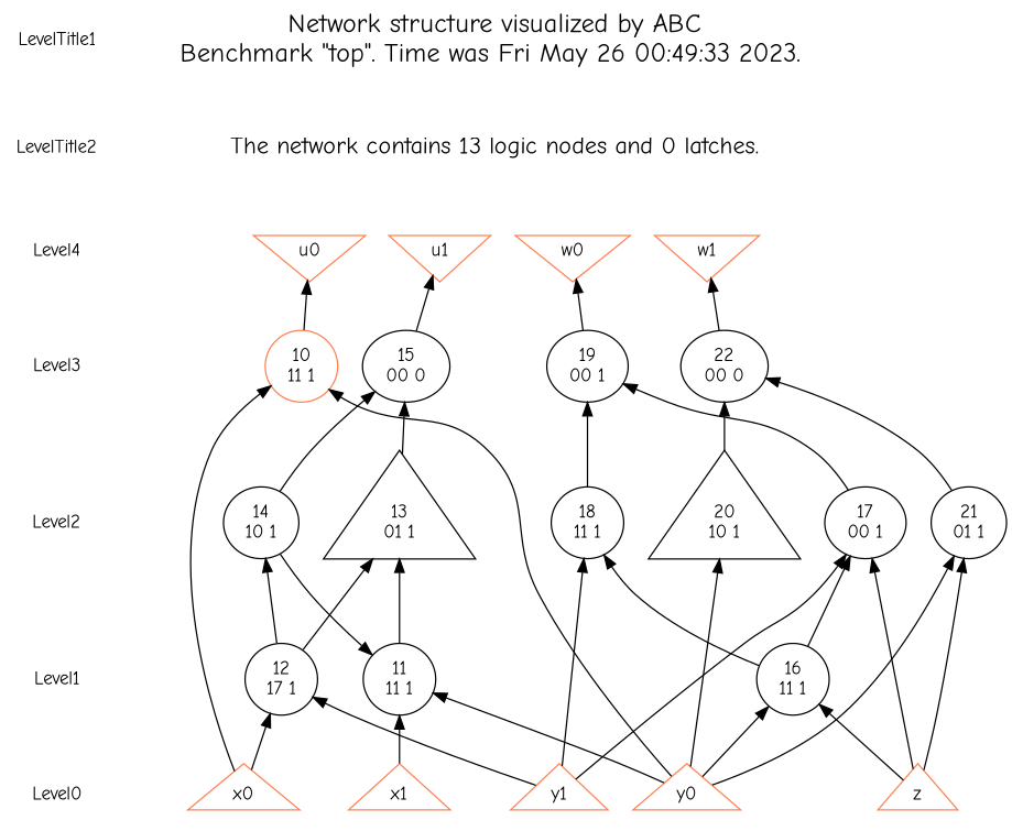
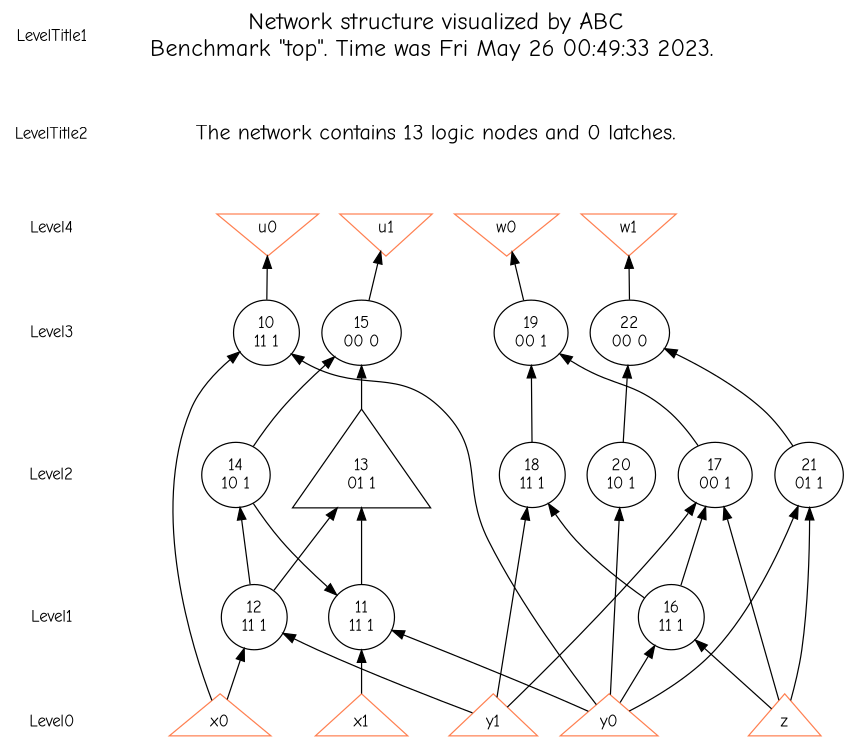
  digraph {
    fontname="Comic Neue"
    node [fontname="Comic Neue" shape=ellipse]
    edge [dir=back fontname="Comic Neue" style=solid]
    LevelTitle1 [shape=plaintext]
    LevelTitle2 [shape=plaintext]
    Level4 [shape=plaintext]
    Level3 [shape=plaintext]
    Level2 [shape=plaintext]
    Level1 [shape=plaintext]
    Level0 [shape=plaintext]
    n8 [fontsize=20 label="Network structure visualized by ABC\nBenchmark \"top\". Time was Fri May 26 00:49:33 2023. " shape=plaintext]
    n9 [fontsize=18 label="The network contains 13 logic nodes and 0 latches.\n" shape=plaintext]
    n10 [color=coral fillcolor=coral label=u0 shape=invtriangle]
    n11 [color=coral fillcolor=coral label=u1 shape=invtriangle]
    n12 [color=coral fillcolor=coral label=w0 shape=invtriangle]
    n13 [color=coral fillcolor=coral label=w1 shape=invtriangle]
-   n14 [label="10\n11 1" color=coral]
+   n14 [label="10\n11 1"]
    n15 [label="15\n00 0"]
    n16 [label="19\n00 1"]
    n17 [label="22\n00 0"]
    n18 [label="13\n01 1" shape=triangle]
    n19 [label="14\n10 1"]
    n20 [label="17\n00 1"]
    n21 [label="18\n11 1"]
-   n22 [label="20\n10 1" shape=triangle]
+   n22 [label="20\n10 1"]
    n23 [label="21\n01 1"]
    n24 [label="11\n11 1"]
-   n25 [label="12\n17 1"]
+   n25 [label="12\n11 1"]
    n26 [label="16\n11 1"]
    n27 [color=coral fillcolor=coral label=x0 shape=triangle]
    n28 [color=coral fillcolor=coral label=x1 shape=triangle]
    n29 [color=coral fillcolor=coral label=y1 shape=triangle]
    n30 [color=coral fillcolor=coral label=y0 shape=triangle]
    n31 [color=coral fillcolor=coral label=z shape=triangle]
    subgraph sub_1 {
      LevelTitle1
      LevelTitle2
      Level4
      Level3
      Level2
      Level1
      Level0
    }
    subgraph sub_2 {
      rank=same
      LevelTitle1
      n8
    }
    subgraph sub_3 {
      rank=same
      LevelTitle2
      n9
    }
    subgraph sub_4 {
      rank=same
      Level4
      n10
      n11
      n12
      n13
    }
    subgraph sub_5 {
      rank=same
      Level3
      n14
      n15
      n16
      n17
    }
    subgraph sub_6 {
      rank=same
      Level2
      n18
      n19
      n20
      n21
      n22
      n23
    }
    subgraph sub_7 {
      rank=same
      Level1
      n24
      n25
      n26
    }
    subgraph sub_8 {
      rank=same
      Level0
      n27
      n28
      n29
      n30
      n31
    }
    LevelTitle1 -> LevelTitle2 [style=invis]
    LevelTitle2 -> Level4 [style=invis]
    Level4 -> Level3 [style=invis]
    Level3 -> Level2 [style=invis]
    Level2 -> Level1 [style=invis]
    Level1 -> Level0 [style=invis]
    n8 -> n9 [style=invis]
    n9 -> n10 [style=invis]
    n9 -> n11 [style=invis]
    n9 -> n12 [style=invis]
    n9 -> n13 [style=invis]
    n10 -> n11 [style=invis]
    n10 -> n14
    n11 -> n12 [style=invis]
    n11 -> n15
    n12 -> n13 [style=invis]
    n12 -> n16
    n13 -> n17
    n14 -> n27
    n14 -> n30
    n15 -> n18
    n15 -> n19
    n16 -> n20
    n16 -> n21
    n17 -> n22
    n17 -> n23
    n18 -> n24
    n18 -> n25
    n19 -> n25
    n20 -> n26
    n20 -> n29
    n20 -> n31
    n21 -> n26
    n21 -> n29
    n22 -> n30
    n23 -> n30
    n23 -> n31
    n24 -> n19
    n24 -> n28
    n24 -> n30
    n25 -> n27
    n25 -> n29
    n26 -> n30
    n26 -> n31
  }
